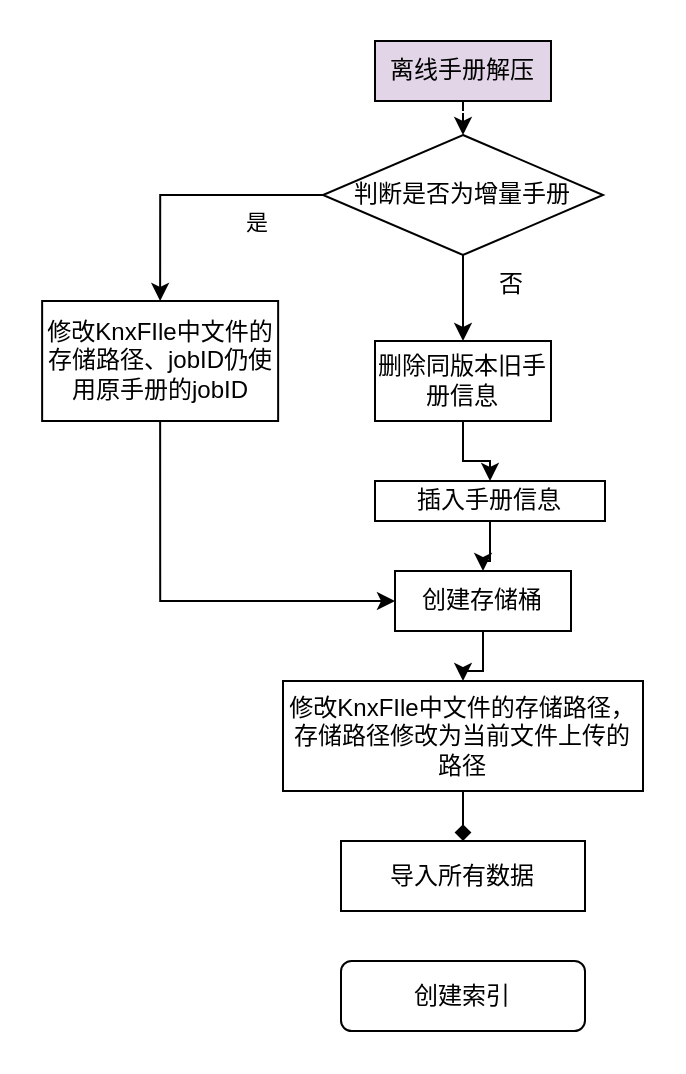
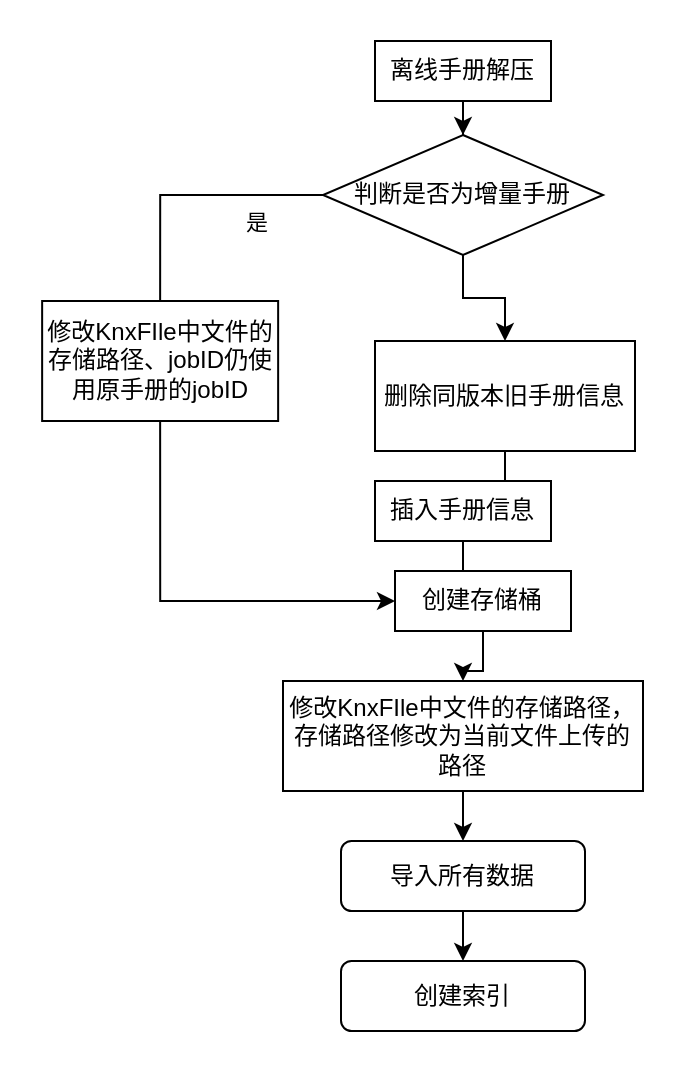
  <mxCell id="0" />
  <mxCell id="1" parent="0" />
- <mxCell id="2" style="edgeStyle=orthogonalEdgeStyle;rounded=0;orthogonalLoop=1;jettySize=auto;html=1;dashed=1;" edge="1" parent="1" source="3" target="7"><mxGeometry relative="1" as="geometry" /></mxCell>
- <mxCell id="3" value="离线手册解压" style="rounded=0;whiteSpace=wrap;html=1;fillColor=#e1d5e7;" vertex="1" parent="1"><mxGeometry x="187" y="20" width="88" height="30" as="geometry" /></mxCell>
- <mxCell id="4" style="edgeStyle=orthogonalEdgeStyle;rounded=0;orthogonalLoop=1;jettySize=auto;html=1;entryX=0.5;entryY=0;entryDx=0;entryDy=0;exitX=0;exitY=0.5;exitDx=0;exitDy=0;" edge="1" parent="1" source="7" target="9"><mxGeometry relative="1" as="geometry" /></mxCell>
+ <mxCell id="2" style="edgeStyle=orthogonalEdgeStyle;rounded=0;orthogonalLoop=1;jettySize=auto;html=1;" edge="1" parent="1" source="3" target="7"><mxGeometry relative="1" as="geometry" /></mxCell>
+ <mxCell id="3" value="离线手册解压" style="rounded=0;whiteSpace=wrap;html=1;" vertex="1" parent="1"><mxGeometry x="187" y="20" width="88" height="30" as="geometry" /></mxCell>
+ <mxCell id="4" style="edgeStyle=orthogonalEdgeStyle;rounded=0;orthogonalLoop=1;jettySize=auto;html=1;entryX=0.5;entryY=0;entryDx=0;entryDy=0;exitX=0;exitY=0.5;exitDx=0;exitDy=0;endArrow=none;" edge="1" parent="1" source="7" target="9"><mxGeometry relative="1" as="geometry" /></mxCell>
  <mxCell id="5" value="是" style="edgeLabel;html=1;align=center;verticalAlign=middle;resizable=0;points=[];" vertex="1" connectable="0" parent="4"><mxGeometry x="-0.265" y="1" relative="1" as="geometry"><mxPoint x="15" y="12" as="offset" /></mxGeometry></mxCell>
  <mxCell id="6" style="edgeStyle=orthogonalEdgeStyle;rounded=0;orthogonalLoop=1;jettySize=auto;html=1;entryX=0.5;entryY=0;entryDx=0;entryDy=0;" edge="1" parent="1" source="7" target="11"><mxGeometry relative="1" as="geometry" /></mxCell>
  <mxCell id="7" value="判断是否为增量手册" style="rhombus;whiteSpace=wrap;html=1;" vertex="1" parent="1"><mxGeometry x="161" y="67" width="140" height="60" as="geometry" /></mxCell>
  <mxCell id="8" style="edgeStyle=orthogonalEdgeStyle;rounded=0;orthogonalLoop=1;jettySize=auto;html=1;entryX=0;entryY=0.5;entryDx=0;entryDy=0;exitX=0.5;exitY=1;exitDx=0;exitDy=0;" edge="1" parent="1" source="9" target="15"><mxGeometry relative="1" as="geometry" /></mxCell>
  <mxCell id="9" value="修改KnxFIle中文件的存储路径、jobID仍使用原手册的jobID" style="rounded=0;whiteSpace=wrap;html=1;" vertex="1" parent="1"><mxGeometry x="20.57" y="150" width="118" height="60" as="geometry" /></mxCell>
  <mxCell id="10" style="edgeStyle=orthogonalEdgeStyle;rounded=0;orthogonalLoop=1;jettySize=auto;html=1;entryX=0.5;entryY=0;entryDx=0;entryDy=0;" edge="1" parent="1" source="11" target="13"><mxGeometry relative="1" as="geometry" /></mxCell>
- <mxCell id="11" value="删除同版本旧手册信息" style="rounded=0;whiteSpace=wrap;html=1;" vertex="1" parent="1"><mxGeometry x="187" y="170" width="88" height="40" as="geometry" /></mxCell>
+ <mxCell id="11" value="删除同版本旧手册信息" style="rounded=0;whiteSpace=wrap;html=1;" vertex="1" parent="1"><mxGeometry x="187" y="170" width="130" height="55" as="geometry" /></mxCell>
  <mxCell id="12" style="edgeStyle=orthogonalEdgeStyle;rounded=0;orthogonalLoop=1;jettySize=auto;html=1;entryX=0.5;entryY=0;entryDx=0;entryDy=0;" edge="1" parent="1" source="13" target="15"><mxGeometry relative="1" as="geometry" /></mxCell>
- <mxCell id="13" value="插入手册信息" style="rounded=0;whiteSpace=wrap;html=1;" vertex="1" parent="1"><mxGeometry x="187" y="240" width="115" height="20" as="geometry" /></mxCell>
+ <mxCell id="13" value="插入手册信息" style="rounded=0;whiteSpace=wrap;html=1;" vertex="1" parent="1"><mxGeometry x="187" y="240" width="88" height="30" as="geometry" /></mxCell>
  <mxCell id="14" style="edgeStyle=orthogonalEdgeStyle;rounded=0;orthogonalLoop=1;jettySize=auto;html=1;" edge="1" parent="1" source="15" target="18"><mxGeometry relative="1" as="geometry" /></mxCell>
  <mxCell id="15" value="创建存储桶" style="rounded=0;whiteSpace=wrap;html=1;" vertex="1" parent="1"><mxGeometry x="197" y="285" width="88" height="30" as="geometry" /></mxCell>
- <mxCell id="16" value="否" style="text;html=1;align=center;verticalAlign=middle;resizable=0;points=[];autosize=1;strokeColor=none;fillColor=none;" vertex="1" parent="1"><mxGeometry x="235" y="127" width="40" height="30" as="geometry" /></mxCell>
- <mxCell id="17" style="edgeStyle=orthogonalEdgeStyle;rounded=0;orthogonalLoop=1;jettySize=auto;html=1;entryX=0.5;entryY=0;entryDx=0;entryDy=0;endArrow=diamond;" edge="1" parent="1" source="18" target="20"><mxGeometry relative="1" as="geometry" /></mxCell>
+ <mxCell id="17" style="edgeStyle=orthogonalEdgeStyle;rounded=0;orthogonalLoop=1;jettySize=auto;html=1;entryX=0.5;entryY=0;entryDx=0;entryDy=0;" edge="1" parent="1" source="18" target="20"><mxGeometry relative="1" as="geometry" /></mxCell>
  <mxCell id="18" value="修改KnxFIle中文件的存储路径，存储路径修改为当前文件上传的路径" style="rounded=0;whiteSpace=wrap;html=1;" vertex="1" parent="1"><mxGeometry x="141" y="340" width="180" height="55" as="geometry" /></mxCell>
- <mxCell id="20" value="导入所有数据" style="rounded=0;whiteSpace=wrap;html=1;" vertex="1" parent="1"><mxGeometry x="170" y="420" width="122" height="35" as="geometry" /></mxCell>
+ <mxCell id="19" style="edgeStyle=orthogonalEdgeStyle;rounded=0;orthogonalLoop=1;jettySize=auto;html=1;" edge="1" parent="1" source="20" target="21"><mxGeometry relative="1" as="geometry" /></mxCell>
+ <mxCell id="20" value="导入所有数据" style="whiteSpace=wrap;html=1;rounded=1;" vertex="1" parent="1"><mxGeometry x="170" y="420" width="122" height="35" as="geometry" /></mxCell>
  <mxCell id="21" value="创建索引" style="whiteSpace=wrap;html=1;rounded=1;" vertex="1" parent="1"><mxGeometry x="170" y="480" width="122" height="35" as="geometry" /></mxCell>
